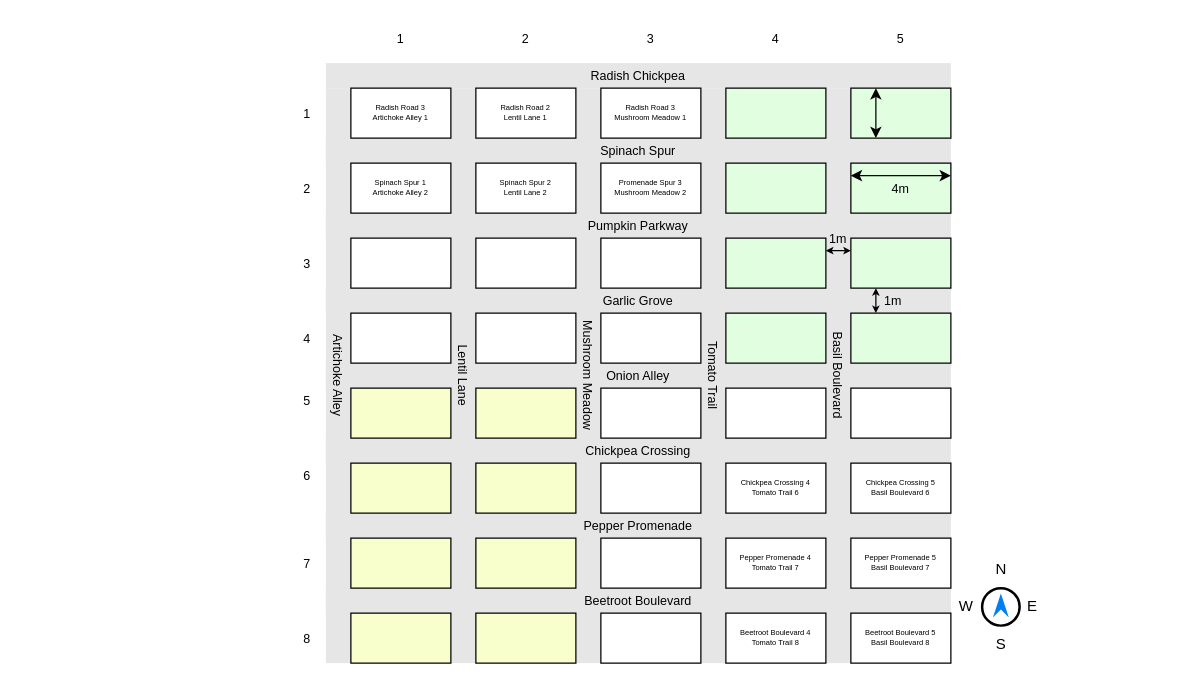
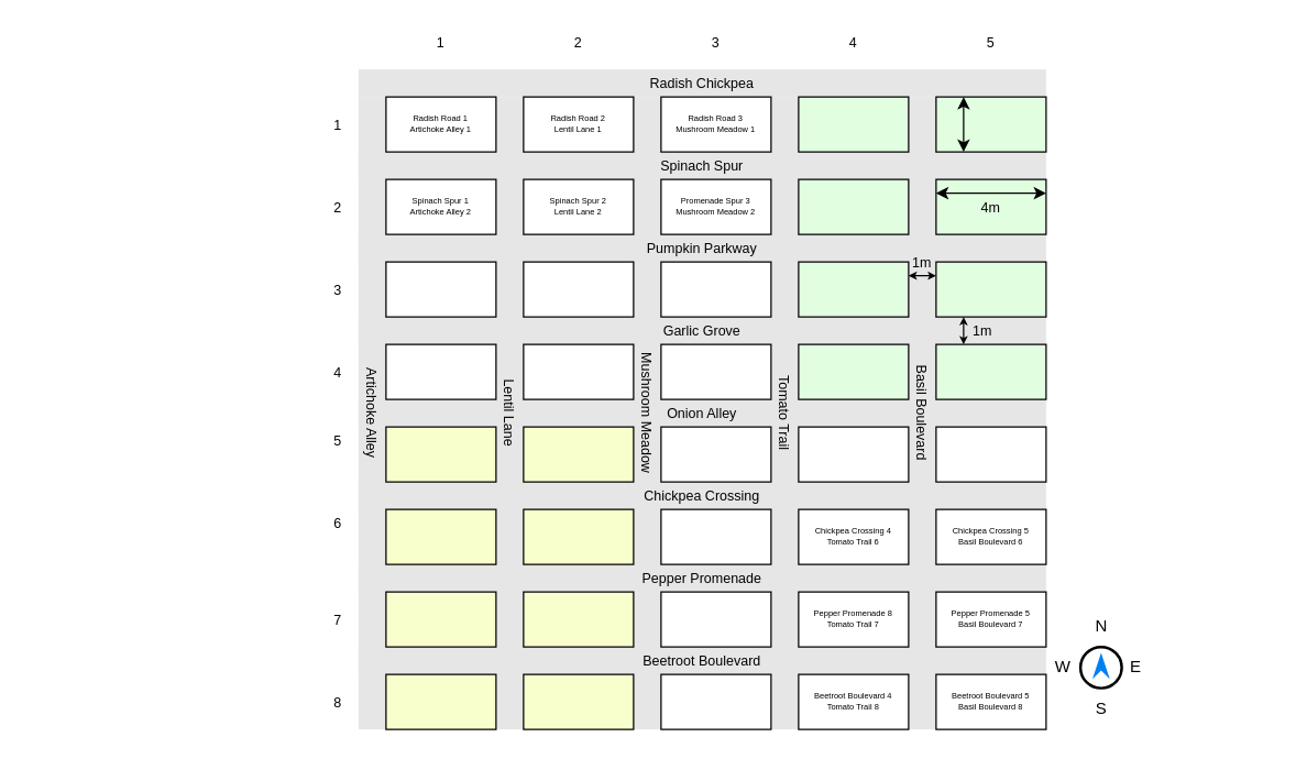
  <mxCell id="0" />
  <mxCell id="1" parent="0" />
  <mxCell id="2" value="" style="rounded=0;whiteSpace=wrap;html=1;strokeColor=none;fillColor=#E6E6E6;" vertex="1" parent="1"><mxGeometry x="260" y="50" width="500" height="20" as="geometry" /></mxCell>
  <mxCell id="3" value="" style="html=1;verticalLabelPosition=bottom;align=center;labelBackgroundColor=#ffffff;verticalAlign=top;strokeWidth=2;strokeColor=#000000;shadow=0;dashed=0;shape=mxgraph.ios7.icons.location_2;rotation=-45;" vertex="1" parent="1"><mxGeometry x="785" y="470" width="30" height="30" as="geometry" /></mxCell>
  <mxCell id="4" value="N" style="text;html=1;align=center;verticalAlign=middle;whiteSpace=wrap;rounded=0;" vertex="1" parent="1"><mxGeometry x="787.5" y="440" width="25" height="30" as="geometry" /></mxCell>
  <mxCell id="5" value="E" style="text;html=1;align=center;verticalAlign=middle;whiteSpace=wrap;rounded=0;" vertex="1" parent="1"><mxGeometry x="812.5" y="470" width="25" height="30" as="geometry" /></mxCell>
  <mxCell id="6" value="S" style="text;html=1;align=center;verticalAlign=middle;whiteSpace=wrap;rounded=0;" vertex="1" parent="1"><mxGeometry x="787.5" y="500" width="25" height="30" as="geometry" /></mxCell>
  <mxCell id="7" value="W" style="text;html=1;align=center;verticalAlign=middle;whiteSpace=wrap;rounded=0;" vertex="1" parent="1"><mxGeometry x="760" y="470" width="25" height="30" as="geometry" /></mxCell>
  <mxCell id="8" value="" style="rounded=0;whiteSpace=wrap;html=1;strokeColor=none;fillColor=#E6E6E6;" vertex="1" parent="1"><mxGeometry x="260" y="110" width="500" height="20" as="geometry" /></mxCell>
  <mxCell id="9" value="" style="rounded=0;whiteSpace=wrap;html=1;strokeColor=none;fillColor=#E6E6E6;" vertex="1" parent="1"><mxGeometry x="260" y="170" width="500" height="20" as="geometry" /></mxCell>
  <mxCell id="10" value="" style="rounded=0;whiteSpace=wrap;html=1;strokeColor=none;fillColor=#E6E6E6;" vertex="1" parent="1"><mxGeometry x="260" y="350" width="500" height="20" as="geometry" /></mxCell>
  <mxCell id="11" value="" style="rounded=0;whiteSpace=wrap;html=1;strokeColor=none;fillColor=#E6E6E6;" vertex="1" parent="1"><mxGeometry x="260" y="290" width="500" height="20" as="geometry" /></mxCell>
  <mxCell id="12" value="" style="rounded=0;whiteSpace=wrap;html=1;strokeColor=none;fillColor=#E6E6E6;" vertex="1" parent="1"><mxGeometry x="260" y="230" width="500" height="20" as="geometry" /></mxCell>
  <mxCell id="13" value="" style="rounded=0;whiteSpace=wrap;html=1;strokeColor=none;fillColor=#E6E6E6;" vertex="1" parent="1"><mxGeometry x="260" y="470" width="500" height="20" as="geometry" /></mxCell>
  <mxCell id="14" value="" style="rounded=0;whiteSpace=wrap;html=1;strokeColor=none;fillColor=#E6E6E6;" vertex="1" parent="1"><mxGeometry x="260" y="410" width="500" height="20" as="geometry" /></mxCell>
  <mxCell id="15" value="" style="rounded=0;whiteSpace=wrap;html=1;strokeColor=none;fillColor=#E6E6E6;" vertex="1" parent="1"><mxGeometry x="360" y="70" width="20" height="460" as="geometry" /></mxCell>
  <mxCell id="16" value="" style="rounded=0;whiteSpace=wrap;html=1;strokeColor=none;fillColor=#E6E6E6;" vertex="1" parent="1"><mxGeometry x="260" y="70" width="20" height="460" as="geometry" /></mxCell>
  <mxCell id="17" value="" style="rounded=0;whiteSpace=wrap;html=1;strokeColor=none;fillColor=#E6E6E6;" vertex="1" parent="1"><mxGeometry x="460" y="70" width="20" height="460" as="geometry" /></mxCell>
  <mxCell id="18" value="" style="rounded=0;whiteSpace=wrap;html=1;strokeColor=none;fillColor=#E6E6E6;" vertex="1" parent="1"><mxGeometry x="560" y="70" width="20" height="460" as="geometry" /></mxCell>
  <mxCell id="19" value="" style="rounded=0;whiteSpace=wrap;html=1;strokeColor=none;fillColor=#E6E6E6;" vertex="1" parent="1"><mxGeometry x="660" y="70" width="20" height="460" as="geometry" /></mxCell>
  <mxCell id="20" value="" style="rounded=0;whiteSpace=wrap;html=1;" vertex="1" parent="1"><mxGeometry x="280" y="70" width="80" height="40" as="geometry" /></mxCell>
  <mxCell id="21" value="" style="rounded=0;whiteSpace=wrap;html=1;" vertex="1" parent="1"><mxGeometry x="380" y="70" width="80" height="40" as="geometry" /></mxCell>
  <mxCell id="22" value="" style="rounded=0;whiteSpace=wrap;html=1;" vertex="1" parent="1"><mxGeometry x="480" y="70" width="80" height="40" as="geometry" /></mxCell>
  <mxCell id="23" value="" style="rounded=0;whiteSpace=wrap;html=1;fillColor=#e1ffe0;" vertex="1" parent="1"><mxGeometry x="580" y="70" width="80" height="40" as="geometry" /></mxCell>
  <mxCell id="24" value="" style="rounded=0;whiteSpace=wrap;html=1;fillColor=#e1ffe0;" vertex="1" parent="1"><mxGeometry x="680" y="70" width="80" height="40" as="geometry" /></mxCell>
  <mxCell id="25" value="" style="rounded=0;whiteSpace=wrap;html=1;" vertex="1" parent="1"><mxGeometry x="280" y="130" width="80" height="40" as="geometry" /></mxCell>
  <mxCell id="26" value="" style="rounded=0;whiteSpace=wrap;html=1;" vertex="1" parent="1"><mxGeometry x="380" y="130" width="80" height="40" as="geometry" /></mxCell>
  <mxCell id="27" value="" style="rounded=0;whiteSpace=wrap;html=1;" vertex="1" parent="1"><mxGeometry x="480" y="130" width="80" height="40" as="geometry" /></mxCell>
  <mxCell id="28" value="" style="rounded=0;whiteSpace=wrap;html=1;fillColor=#e1ffe0;" vertex="1" parent="1"><mxGeometry x="580" y="130" width="80" height="40" as="geometry" /></mxCell>
  <mxCell id="29" value="" style="rounded=0;whiteSpace=wrap;html=1;fillColor=#e1ffe0;" vertex="1" parent="1"><mxGeometry x="680" y="130" width="80" height="40" as="geometry" /></mxCell>
  <mxCell id="30" value="" style="rounded=0;whiteSpace=wrap;html=1;" vertex="1" parent="1"><mxGeometry x="280" y="190" width="80" height="40" as="geometry" /></mxCell>
  <mxCell id="31" value="" style="rounded=0;whiteSpace=wrap;html=1;" vertex="1" parent="1"><mxGeometry x="380" y="190" width="80" height="40" as="geometry" /></mxCell>
  <mxCell id="32" value="" style="rounded=0;whiteSpace=wrap;html=1;" vertex="1" parent="1"><mxGeometry x="480" y="190" width="80" height="40" as="geometry" /></mxCell>
  <mxCell id="33" value="" style="rounded=0;whiteSpace=wrap;html=1;fillColor=#e1ffe0;" vertex="1" parent="1"><mxGeometry x="580" y="190" width="80" height="40" as="geometry" /></mxCell>
  <mxCell id="34" value="" style="rounded=0;whiteSpace=wrap;html=1;fillColor=#e1ffe0;" vertex="1" parent="1"><mxGeometry x="680" y="190" width="80" height="40" as="geometry" /></mxCell>
  <mxCell id="35" value="" style="rounded=0;whiteSpace=wrap;html=1;" vertex="1" parent="1"><mxGeometry x="280" y="250" width="80" height="40" as="geometry" /></mxCell>
  <mxCell id="36" value="" style="rounded=0;whiteSpace=wrap;html=1;" vertex="1" parent="1"><mxGeometry x="380" y="250" width="80" height="40" as="geometry" /></mxCell>
  <mxCell id="37" value="" style="rounded=0;whiteSpace=wrap;html=1;" vertex="1" parent="1"><mxGeometry x="480" y="250" width="80" height="40" as="geometry" /></mxCell>
  <mxCell id="38" value="" style="rounded=0;whiteSpace=wrap;html=1;fillColor=#e1ffe0;" vertex="1" parent="1"><mxGeometry x="580" y="250" width="80" height="40" as="geometry" /></mxCell>
  <mxCell id="39" value="" style="rounded=0;whiteSpace=wrap;html=1;fillColor=#e1ffe0;" vertex="1" parent="1"><mxGeometry x="680" y="250" width="80" height="40" as="geometry" /></mxCell>
  <mxCell id="40" value="" style="rounded=0;whiteSpace=wrap;html=1;fillColor=#f9ffcc;" vertex="1" parent="1"><mxGeometry x="280" y="310" width="80" height="40" as="geometry" /></mxCell>
  <mxCell id="41" value="" style="rounded=0;whiteSpace=wrap;html=1;fillColor=#f9ffcc;" vertex="1" parent="1"><mxGeometry x="380" y="310" width="80" height="40" as="geometry" /></mxCell>
  <mxCell id="42" value="" style="rounded=0;whiteSpace=wrap;html=1;" vertex="1" parent="1"><mxGeometry x="480" y="310" width="80" height="40" as="geometry" /></mxCell>
  <mxCell id="43" value="" style="rounded=0;whiteSpace=wrap;html=1;" vertex="1" parent="1"><mxGeometry x="580" y="310" width="80" height="40" as="geometry" /></mxCell>
  <mxCell id="44" value="" style="rounded=0;whiteSpace=wrap;html=1;" vertex="1" parent="1"><mxGeometry x="680" y="310" width="80" height="40" as="geometry" /></mxCell>
  <mxCell id="45" value="" style="rounded=0;whiteSpace=wrap;html=1;fillColor=#f9ffcc;" vertex="1" parent="1"><mxGeometry x="280" y="370" width="80" height="40" as="geometry" /></mxCell>
  <mxCell id="46" value="" style="rounded=0;whiteSpace=wrap;html=1;fillColor=#f9ffcc;" vertex="1" parent="1"><mxGeometry x="380" y="370" width="80" height="40" as="geometry" /></mxCell>
  <mxCell id="47" value="" style="rounded=0;whiteSpace=wrap;html=1;" vertex="1" parent="1"><mxGeometry x="480" y="370" width="80" height="40" as="geometry" /></mxCell>
  <mxCell id="48" value="" style="rounded=0;whiteSpace=wrap;html=1;" vertex="1" parent="1"><mxGeometry x="580" y="370" width="80" height="40" as="geometry" /></mxCell>
  <mxCell id="49" value="" style="rounded=0;whiteSpace=wrap;html=1;" vertex="1" parent="1"><mxGeometry x="680" y="370" width="80" height="40" as="geometry" /></mxCell>
  <mxCell id="50" value="" style="rounded=0;whiteSpace=wrap;html=1;fillColor=#f9ffcc;" vertex="1" parent="1"><mxGeometry x="280" y="430" width="80" height="40" as="geometry" /></mxCell>
  <mxCell id="51" value="" style="rounded=0;whiteSpace=wrap;html=1;fillColor=#f9ffcc;" vertex="1" parent="1"><mxGeometry x="380" y="430" width="80" height="40" as="geometry" /></mxCell>
  <mxCell id="52" value="" style="rounded=0;whiteSpace=wrap;html=1;" vertex="1" parent="1"><mxGeometry x="480" y="430" width="80" height="40" as="geometry" /></mxCell>
  <mxCell id="53" value="" style="rounded=0;whiteSpace=wrap;html=1;" vertex="1" parent="1"><mxGeometry x="580" y="430" width="80" height="40" as="geometry" /></mxCell>
  <mxCell id="54" value="" style="rounded=0;whiteSpace=wrap;html=1;" vertex="1" parent="1"><mxGeometry x="680" y="430" width="80" height="40" as="geometry" /></mxCell>
  <mxCell id="55" value="" style="rounded=0;whiteSpace=wrap;html=1;fillColor=#f9ffcc;" vertex="1" parent="1"><mxGeometry x="280" y="490" width="80" height="40" as="geometry" /></mxCell>
  <mxCell id="56" value="" style="rounded=0;whiteSpace=wrap;html=1;fillColor=#f9ffcc;" vertex="1" parent="1"><mxGeometry x="380" y="490" width="80" height="40" as="geometry" /></mxCell>
  <mxCell id="57" value="" style="rounded=0;whiteSpace=wrap;html=1;" vertex="1" parent="1"><mxGeometry x="480" y="490" width="80" height="40" as="geometry" /></mxCell>
  <mxCell id="58" value="" style="rounded=0;whiteSpace=wrap;html=1;" vertex="1" parent="1"><mxGeometry x="580" y="490" width="80" height="40" as="geometry" /></mxCell>
  <mxCell id="59" value="" style="rounded=0;whiteSpace=wrap;html=1;" vertex="1" parent="1"><mxGeometry x="680" y="490" width="80" height="40" as="geometry" /></mxCell>
  <mxCell id="60" value="Radish Chickpea" style="text;html=1;align=center;verticalAlign=middle;whiteSpace=wrap;rounded=0;fontSize=10;" vertex="1" parent="1"><mxGeometry x="260" y="50" width="500" height="20" as="geometry" /></mxCell>
  <mxCell id="61" value="Spinach Spur" style="text;html=1;align=center;verticalAlign=middle;whiteSpace=wrap;rounded=0;fontSize=10;" vertex="1" parent="1"><mxGeometry x="260" y="110" width="500" height="20" as="geometry" /></mxCell>
  <mxCell id="62" value="Garlic Grove" style="text;html=1;align=center;verticalAlign=middle;whiteSpace=wrap;rounded=0;fontSize=10;" vertex="1" parent="1"><mxGeometry x="260" y="230" width="500" height="20" as="geometry" /></mxCell>
  <mxCell id="63" value="Pumpkin Parkway" style="text;html=1;align=center;verticalAlign=middle;whiteSpace=wrap;rounded=0;fontSize=10;" vertex="1" parent="1"><mxGeometry x="260" y="170" width="500" height="20" as="geometry" /></mxCell>
  <mxCell id="64" value="Onion Alley" style="text;html=1;align=center;verticalAlign=middle;whiteSpace=wrap;rounded=0;fontSize=10;" vertex="1" parent="1"><mxGeometry x="260" y="290" width="500" height="20" as="geometry" /></mxCell>
  <mxCell id="65" value="Chickpea Crossing" style="text;html=1;align=center;verticalAlign=middle;whiteSpace=wrap;rounded=0;fontSize=10;" vertex="1" parent="1"><mxGeometry x="260" y="350" width="500" height="20" as="geometry" /></mxCell>
  <mxCell id="66" value="Pepper Promenade" style="text;html=1;align=center;verticalAlign=middle;whiteSpace=wrap;rounded=0;fontSize=10;" vertex="1" parent="1"><mxGeometry x="260" y="410" width="500" height="20" as="geometry" /></mxCell>
  <mxCell id="67" value="Beetroot Boulevard" style="text;html=1;align=center;verticalAlign=middle;whiteSpace=wrap;rounded=0;fontSize=10;" vertex="1" parent="1"><mxGeometry x="260" y="470" width="500" height="20" as="geometry" /></mxCell>
  <mxCell id="68" value="Artichoke Alley" style="text;html=1;align=center;verticalAlign=middle;whiteSpace=wrap;rounded=0;fontSize=10;rotation=90;" vertex="1" parent="1"><mxGeometry x="20" y="290" width="500" height="20" as="geometry" /></mxCell>
  <mxCell id="69" value="Lentil Lane" style="text;html=1;align=center;verticalAlign=middle;whiteSpace=wrap;rounded=0;fontSize=10;rotation=90;" vertex="1" parent="1"><mxGeometry x="120" y="290" width="500" height="20" as="geometry" /></mxCell>
  <mxCell id="70" value="Mushroom Meadow" style="text;html=1;align=center;verticalAlign=middle;whiteSpace=wrap;rounded=0;fontSize=10;rotation=90;" vertex="1" parent="1"><mxGeometry x="220" y="290" width="500" height="20" as="geometry" /></mxCell>
  <mxCell id="71" value="Tomato Trail" style="text;html=1;align=center;verticalAlign=middle;whiteSpace=wrap;rounded=0;fontSize=10;rotation=90;" vertex="1" parent="1"><mxGeometry x="320" y="290" width="500" height="20" as="geometry" /></mxCell>
  <mxCell id="72" value="Basil Boulevard" style="text;html=1;align=center;verticalAlign=middle;whiteSpace=wrap;rounded=0;fontSize=10;rotation=90;" vertex="1" parent="1"><mxGeometry x="420" y="290" width="500" height="20" as="geometry" /></mxCell>
  <mxCell id="73" value="" style="endArrow=classic;startArrow=classic;html=1;rounded=0;entryX=0.25;entryY=0;entryDx=0;entryDy=0;exitX=0.25;exitY=1;exitDx=0;exitDy=0;" edge="1" parent="1" source="24" target="24"><mxGeometry width="50" height="50" relative="1" as="geometry"><mxPoint x="680" y="-10" as="sourcePoint" /><mxPoint x="695" y="70" as="targetPoint" /></mxGeometry></mxCell>
  <mxCell id="74" value="" style="endArrow=classic;startArrow=classic;html=1;rounded=0;entryX=1;entryY=0.25;entryDx=0;entryDy=0;exitX=0;exitY=0.25;exitDx=0;exitDy=0;" edge="1" parent="1" source="29" target="29"><mxGeometry width="50" height="50" relative="1" as="geometry"><mxPoint x="710" y="120" as="sourcePoint" /><mxPoint x="710" y="80" as="targetPoint" /></mxGeometry></mxCell>
  <mxCell id="75" value="4m" style="text;html=1;align=center;verticalAlign=middle;whiteSpace=wrap;rounded=0;fontSize=10;" vertex="1" parent="1"><mxGeometry x="705" y="140" width="30" height="20" as="geometry" /></mxCell>
  <mxCell id="76" value="" style="endArrow=classic;startArrow=classic;html=1;rounded=0;entryX=0.3;entryY=0;entryDx=0;entryDy=0;entryPerimeter=0;exitX=1;exitY=0.25;exitDx=0;exitDy=0;strokeWidth=1;endSize=3;startSize=3;" edge="1" parent="1" source="33" target="72"><mxGeometry width="50" height="50" relative="1" as="geometry"><mxPoint x="620" y="240" as="sourcePoint" /><mxPoint x="670" y="190" as="targetPoint" /></mxGeometry></mxCell>
  <mxCell id="77" value="1m" style="text;html=1;align=center;verticalAlign=middle;whiteSpace=wrap;rounded=0;fontSize=10;" vertex="1" parent="1"><mxGeometry x="655" y="180" width="30" height="20" as="geometry" /></mxCell>
  <mxCell id="78" value="" style="endArrow=classic;startArrow=classic;html=1;rounded=0;entryX=0.25;entryY=1;entryDx=0;entryDy=0;exitX=0.25;exitY=0;exitDx=0;exitDy=0;endSize=3;startSize=3;" edge="1" parent="1" source="39" target="34"><mxGeometry width="50" height="50" relative="1" as="geometry"><mxPoint x="710" y="120" as="sourcePoint" /><mxPoint x="710" y="80" as="targetPoint" /></mxGeometry></mxCell>
  <mxCell id="79" value="1m" style="text;html=1;align=left;verticalAlign=middle;whiteSpace=wrap;rounded=0;fontSize=10;" vertex="1" parent="1"><mxGeometry x="705" y="230" width="30" height="20" as="geometry" /></mxCell>
- <mxCell id="80" value="Radish Road 3&lt;div&gt;Artichoke Alley 1&lt;/div&gt;" style="text;html=1;align=center;verticalAlign=middle;whiteSpace=wrap;rounded=0;fontSize=6;spacingLeft=0;" vertex="1" parent="1"><mxGeometry x="280" y="70" width="80" height="40" as="geometry" /></mxCell>
+ <mxCell id="80" value="Radish Road 1&lt;div&gt;Artichoke Alley 1&lt;/div&gt;" style="text;html=1;align=center;verticalAlign=middle;whiteSpace=wrap;rounded=0;fontSize=6;spacingLeft=0;" vertex="1" parent="1"><mxGeometry x="280" y="70" width="80" height="40" as="geometry" /></mxCell>
  <mxCell id="81" value="Radish Road 2&lt;div&gt;Lentil Lane 1&lt;/div&gt;" style="text;html=1;align=center;verticalAlign=middle;whiteSpace=wrap;rounded=0;fontSize=6;spacingLeft=0;" vertex="1" parent="1"><mxGeometry x="380" y="70" width="80" height="40" as="geometry" /></mxCell>
  <mxCell id="82" value="Radish Road 3&lt;div&gt;Mushroom Meadow 1&lt;/div&gt;" style="text;html=1;align=center;verticalAlign=middle;whiteSpace=wrap;rounded=0;fontSize=6;spacingLeft=0;" vertex="1" parent="1"><mxGeometry x="480" y="70" width="80" height="40" as="geometry" /></mxCell>
  <mxCell id="83" value="Spinach Spur 1&lt;div&gt;Artichoke Alley 2&lt;/div&gt;" style="text;html=1;align=center;verticalAlign=middle;whiteSpace=wrap;rounded=0;fontSize=6;spacingLeft=0;" vertex="1" parent="1"><mxGeometry x="280" y="130" width="80" height="40" as="geometry" /></mxCell>
  <mxCell id="84" value="Spinach Spur 2&lt;div&gt;Lentil Lane 2&lt;/div&gt;" style="text;html=1;align=center;verticalAlign=middle;whiteSpace=wrap;rounded=0;fontSize=6;spacingLeft=0;" vertex="1" parent="1"><mxGeometry x="380" y="130" width="80" height="40" as="geometry" /></mxCell>
  <mxCell id="85" value="Promenade Spur 3&lt;div&gt;Mushroom Meadow 2&lt;/div&gt;" style="text;html=1;align=center;verticalAlign=middle;whiteSpace=wrap;rounded=0;fontSize=6;spacingLeft=0;" vertex="1" parent="1"><mxGeometry x="480" y="130" width="80" height="40" as="geometry" /></mxCell>
  <mxCell id="86" value="Beetroot Boulevard 5&lt;div&gt;Basil Boulevard 8&lt;/div&gt;" style="text;html=1;align=center;verticalAlign=middle;whiteSpace=wrap;rounded=0;fontSize=6;spacingLeft=0;" vertex="1" parent="1"><mxGeometry x="680" y="490" width="80" height="40" as="geometry" /></mxCell>
  <mxCell id="87" value="Pepper Promenade 5&lt;div&gt;Basil Boulevard 7&lt;/div&gt;" style="text;html=1;align=center;verticalAlign=middle;whiteSpace=wrap;rounded=0;fontSize=6;spacingLeft=0;" vertex="1" parent="1"><mxGeometry x="680" y="430" width="80" height="40" as="geometry" /></mxCell>
  <mxCell id="88" value="Chickpea Crossing 5&lt;div&gt;Basil Boulevard 6&lt;/div&gt;" style="text;html=1;align=center;verticalAlign=middle;whiteSpace=wrap;rounded=0;fontSize=6;spacingLeft=0;" vertex="1" parent="1"><mxGeometry x="680" y="370" width="80" height="40" as="geometry" /></mxCell>
  <mxCell id="89" value="Chickpea Crossing 4&lt;div&gt;Tomato Trail 6&lt;/div&gt;" style="text;html=1;align=center;verticalAlign=middle;whiteSpace=wrap;rounded=0;fontSize=6;spacingLeft=0;" vertex="1" parent="1"><mxGeometry x="580" y="370" width="80" height="40" as="geometry" /></mxCell>
- <mxCell id="90" value="Pepper Promenade 4&lt;div&gt;Tomato Trail 7&lt;/div&gt;" style="text;html=1;align=center;verticalAlign=middle;whiteSpace=wrap;rounded=0;fontSize=6;spacingLeft=0;" vertex="1" parent="1"><mxGeometry x="580" y="430" width="80" height="40" as="geometry" /></mxCell>
+ <mxCell id="90" value="Pepper Promenade 8&lt;div&gt;Tomato Trail 7&lt;/div&gt;" style="text;html=1;align=center;verticalAlign=middle;whiteSpace=wrap;rounded=0;fontSize=6;spacingLeft=0;" vertex="1" parent="1"><mxGeometry x="580" y="430" width="80" height="40" as="geometry" /></mxCell>
  <mxCell id="91" value="Beetroot Boulevard 4&lt;div&gt;Tomato Trail 8&lt;/div&gt;" style="text;html=1;align=center;verticalAlign=middle;whiteSpace=wrap;rounded=0;fontSize=6;spacingLeft=0;" vertex="1" parent="1"><mxGeometry x="580" y="490" width="80" height="40" as="geometry" /></mxCell>
  <mxCell id="92" value="1" style="text;html=1;align=center;verticalAlign=middle;whiteSpace=wrap;rounded=0;fontSize=10;" vertex="1" parent="1"><mxGeometry x="280" y="20" width="80" height="20" as="geometry" /></mxCell>
  <mxCell id="93" value="2" style="text;html=1;align=center;verticalAlign=middle;whiteSpace=wrap;rounded=0;fontSize=10;" vertex="1" parent="1"><mxGeometry x="380" y="20" width="80" height="20" as="geometry" /></mxCell>
  <mxCell id="94" value="3" style="text;html=1;align=center;verticalAlign=middle;whiteSpace=wrap;rounded=0;fontSize=10;" vertex="1" parent="1"><mxGeometry x="480" y="20" width="80" height="20" as="geometry" /></mxCell>
  <mxCell id="95" value="4" style="text;html=1;align=center;verticalAlign=middle;whiteSpace=wrap;rounded=0;fontSize=10;" vertex="1" parent="1"><mxGeometry x="580" y="20" width="80" height="20" as="geometry" /></mxCell>
  <mxCell id="96" value="5" style="text;html=1;align=center;verticalAlign=middle;whiteSpace=wrap;rounded=0;fontSize=10;" vertex="1" parent="1"><mxGeometry x="680" y="20" width="80" height="20" as="geometry" /></mxCell>
  <mxCell id="97" value="1" style="text;html=1;align=right;verticalAlign=middle;whiteSpace=wrap;rounded=0;fontSize=10;" vertex="1" parent="1"><mxGeometry x="220" y="80" width="30" height="20" as="geometry" /></mxCell>
  <mxCell id="98" value="2" style="text;html=1;align=right;verticalAlign=middle;whiteSpace=wrap;rounded=0;fontSize=10;" vertex="1" parent="1"><mxGeometry x="220" y="140" width="30" height="20" as="geometry" /></mxCell>
  <mxCell id="99" value="4" style="text;html=1;align=right;verticalAlign=middle;whiteSpace=wrap;rounded=0;fontSize=10;" vertex="1" parent="1"><mxGeometry x="220" y="260" width="30" height="20" as="geometry" /></mxCell>
  <mxCell id="100" value="3" style="text;html=1;align=right;verticalAlign=middle;whiteSpace=wrap;rounded=0;fontSize=10;" vertex="1" parent="1"><mxGeometry x="220" y="200" width="30" height="20" as="geometry" /></mxCell>
  <mxCell id="101" value="6" style="text;html=1;align=right;verticalAlign=middle;whiteSpace=wrap;rounded=0;fontSize=10;" vertex="1" parent="1"><mxGeometry x="220" y="370" width="30" height="20" as="geometry" /></mxCell>
  <mxCell id="102" value="5" style="text;html=1;align=right;verticalAlign=middle;whiteSpace=wrap;rounded=0;fontSize=10;" vertex="1" parent="1"><mxGeometry x="220" y="310" width="30" height="20" as="geometry" /></mxCell>
  <mxCell id="103" value="8" style="text;html=1;align=right;verticalAlign=middle;whiteSpace=wrap;rounded=0;fontSize=10;" vertex="1" parent="1"><mxGeometry x="220" y="500" width="30" height="20" as="geometry" /></mxCell>
  <mxCell id="104" value="7" style="text;html=1;align=right;verticalAlign=middle;whiteSpace=wrap;rounded=0;fontSize=10;" vertex="1" parent="1"><mxGeometry x="220" y="440" width="30" height="20" as="geometry" /></mxCell>
